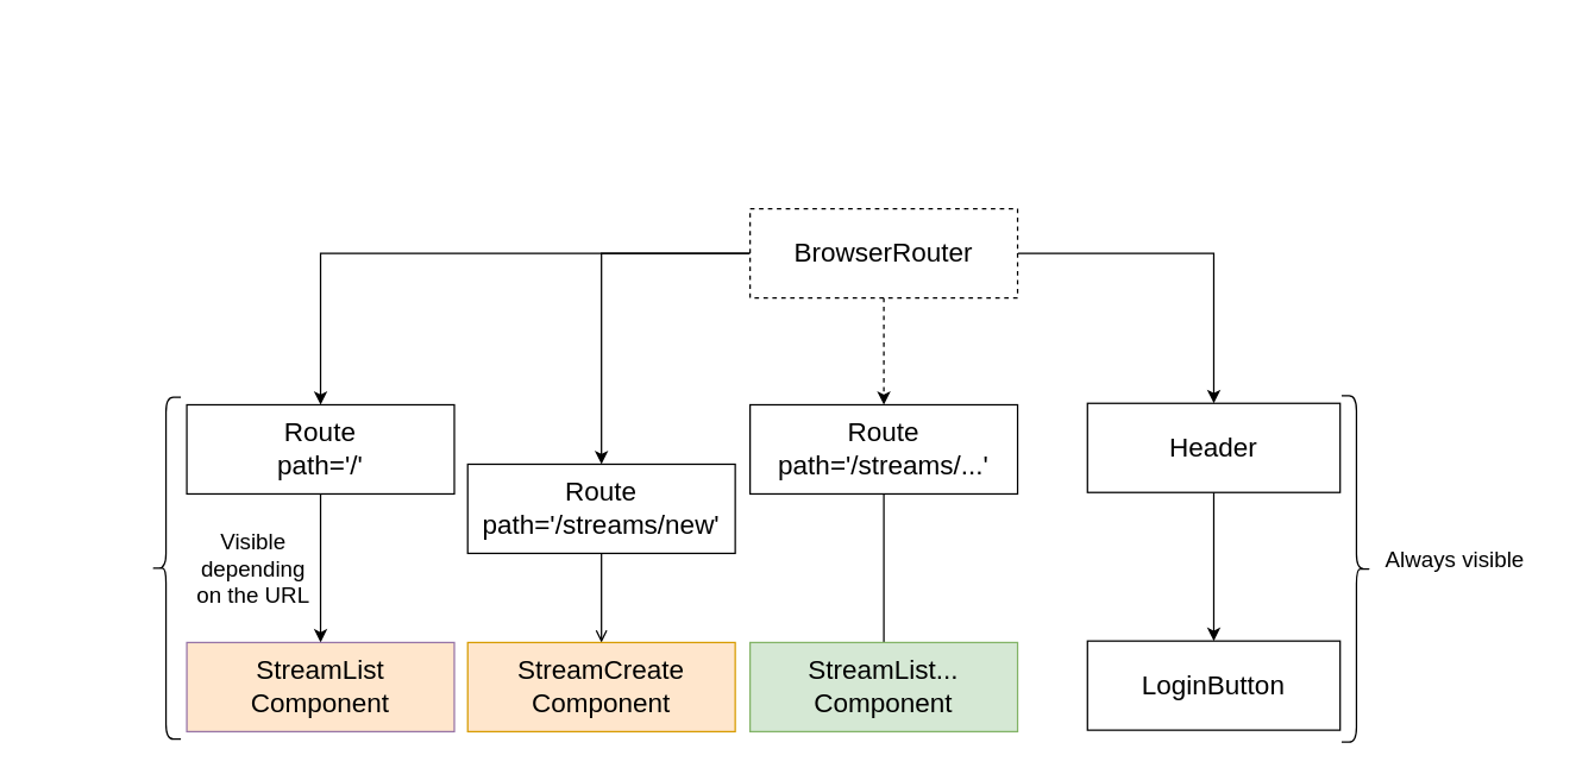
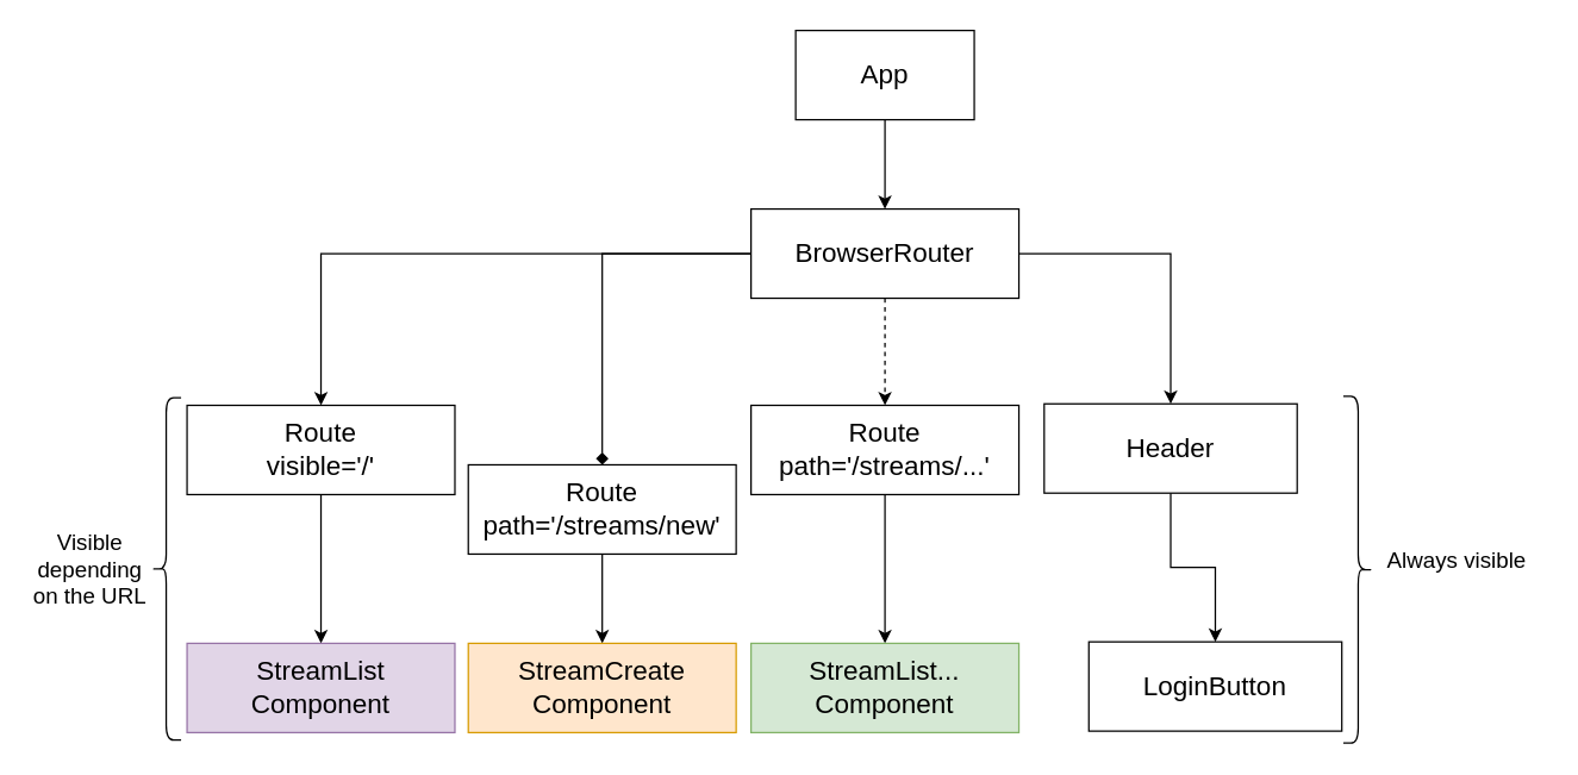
  <mxCell id="0" />
  <mxCell id="1" parent="0" />
  <mxCell id="2" style="edgeStyle=orthogonalEdgeStyle;rounded=0;orthogonalLoop=1;jettySize=auto;html=1;entryX=0.5;entryY=0;entryDx=0;entryDy=0;fontSize=18;exitX=1;exitY=0.5;exitDx=0;exitDy=0;" parent="1" source="10" target="6" edge="1"><mxGeometry relative="1" as="geometry" /></mxCell>
+ <mxCell id="3" style="edgeStyle=orthogonalEdgeStyle;rounded=0;orthogonalLoop=1;jettySize=auto;html=1;fontSize=18;" parent="1" source="4" target="10" edge="1"><mxGeometry relative="1" as="geometry" /></mxCell>
+ <mxCell id="4" value="&lt;font style=&quot;font-size: 18px;&quot;&gt;App&lt;/font&gt;" style="rounded=0;whiteSpace=wrap;html=1;" parent="1" vertex="1"><mxGeometry x="534" y="20" width="120" height="60" as="geometry" /></mxCell>
  <mxCell id="5" style="edgeStyle=orthogonalEdgeStyle;rounded=0;orthogonalLoop=1;jettySize=auto;html=1;entryX=0.5;entryY=0;entryDx=0;entryDy=0;fontSize=18;" parent="1" source="6" target="15" edge="1"><mxGeometry relative="1" as="geometry" /></mxCell>
- <mxCell id="6" value="&lt;font style=&quot;font-size: 18px;&quot;&gt;Header&lt;/font&gt;" style="rounded=0;whiteSpace=wrap;html=1;" parent="1" vertex="1"><mxGeometry x="731" y="271" width="170" height="60" as="geometry" /></mxCell>
+ <mxCell id="6" value="&lt;font style=&quot;font-size: 18px;&quot;&gt;Header&lt;/font&gt;" style="rounded=0;whiteSpace=wrap;html=1;" parent="1" vertex="1"><mxGeometry x="701" y="271" width="170" height="60" as="geometry" /></mxCell>
  <mxCell id="7" style="edgeStyle=orthogonalEdgeStyle;rounded=0;orthogonalLoop=1;jettySize=auto;html=1;entryX=0.5;entryY=0;entryDx=0;entryDy=0;fontSize=18;" parent="1" source="10" target="14" edge="1"><mxGeometry relative="1" as="geometry" /></mxCell>
- <mxCell id="8" style="edgeStyle=orthogonalEdgeStyle;rounded=0;orthogonalLoop=1;jettySize=auto;html=1;fontSize=18;" parent="1" source="10" target="12" edge="1"><mxGeometry relative="1" as="geometry" /></mxCell>
+ <mxCell id="8" style="edgeStyle=orthogonalEdgeStyle;rounded=0;orthogonalLoop=1;jettySize=auto;html=1;fontSize=18;endArrow=diamond;" parent="1" source="10" target="12" edge="1"><mxGeometry relative="1" as="geometry" /></mxCell>
  <mxCell id="9" style="edgeStyle=orthogonalEdgeStyle;rounded=0;orthogonalLoop=1;jettySize=auto;html=1;fontSize=15;entryX=0.5;entryY=0;entryDx=0;entryDy=0;dashed=1;" parent="1" source="10" target="23" edge="1"><mxGeometry relative="1" as="geometry"><mxPoint x="603" y="400" as="targetPoint" /></mxGeometry></mxCell>
- <mxCell id="10" value="&lt;font style=&quot;font-size: 18px;&quot;&gt;BrowserRouter&lt;/font&gt;" style="rounded=0;whiteSpace=wrap;html=1;dashed=1;" parent="1" vertex="1"><mxGeometry x="504" y="140" width="180" height="60" as="geometry" /></mxCell>
- <mxCell id="11" style="edgeStyle=orthogonalEdgeStyle;rounded=0;orthogonalLoop=1;jettySize=auto;html=1;fontSize=18;endArrow=open;" parent="1" source="12" target="17" edge="1"><mxGeometry relative="1" as="geometry" /></mxCell>
+ <mxCell id="10" value="&lt;font style=&quot;font-size: 18px;&quot;&gt;BrowserRouter&lt;/font&gt;" style="rounded=0;whiteSpace=wrap;html=1;" parent="1" vertex="1"><mxGeometry x="504" y="140" width="180" height="60" as="geometry" /></mxCell>
+ <mxCell id="11" style="edgeStyle=orthogonalEdgeStyle;rounded=0;orthogonalLoop=1;jettySize=auto;html=1;fontSize=18;" parent="1" source="12" target="17" edge="1"><mxGeometry relative="1" as="geometry" /></mxCell>
  <mxCell id="12" value="&lt;font style=&quot;font-size: 18px;&quot;&gt;Route&lt;br&gt;path='/streams/new'&lt;br&gt;&lt;/font&gt;" style="rounded=0;whiteSpace=wrap;html=1;" parent="1" vertex="1"><mxGeometry x="314" y="312" width="180" height="60" as="geometry" /></mxCell>
  <mxCell id="13" style="edgeStyle=orthogonalEdgeStyle;rounded=0;orthogonalLoop=1;jettySize=auto;html=1;entryX=0.5;entryY=0;entryDx=0;entryDy=0;fontSize=18;" parent="1" source="14" target="16" edge="1"><mxGeometry relative="1" as="geometry" /></mxCell>
- <mxCell id="14" value="&lt;font style=&quot;font-size: 18px;&quot;&gt;Route&lt;br&gt;path='/'&lt;br&gt;&lt;/font&gt;" style="rounded=0;whiteSpace=wrap;html=1;" parent="1" vertex="1"><mxGeometry x="125" y="272" width="180" height="60" as="geometry" /></mxCell>
+ <mxCell id="14" value="&lt;font style=&quot;font-size: 18px;&quot;&gt;Route&lt;br&gt;visible='/'&lt;br&gt;&lt;/font&gt;" style="rounded=0;whiteSpace=wrap;html=1;" parent="1" vertex="1"><mxGeometry x="125" y="272" width="180" height="60" as="geometry" /></mxCell>
  <mxCell id="15" value="&lt;font style=&quot;font-size: 18px;&quot;&gt;LoginButton&lt;br&gt;&lt;/font&gt;" style="rounded=0;whiteSpace=wrap;html=1;" parent="1" vertex="1"><mxGeometry x="731" y="431" width="170" height="60" as="geometry" /></mxCell>
- <mxCell id="16" value="&lt;font style=&quot;font-size: 18px;&quot;&gt;StreamList&lt;br&gt;Component&lt;br&gt;&lt;/font&gt;" style="rounded=0;whiteSpace=wrap;html=1;fillColor=#ffe6cc;strokeColor=#9673a6;" parent="1" vertex="1"><mxGeometry x="125" y="432" width="180" height="60" as="geometry" /></mxCell>
+ <mxCell id="16" value="&lt;font style=&quot;font-size: 18px;&quot;&gt;StreamList&lt;br&gt;Component&lt;br&gt;&lt;/font&gt;" style="rounded=0;whiteSpace=wrap;html=1;fillColor=#e1d5e7;strokeColor=#9673a6;" parent="1" vertex="1"><mxGeometry x="125" y="432" width="180" height="60" as="geometry" /></mxCell>
  <mxCell id="17" value="&lt;font style=&quot;font-size: 18px;&quot;&gt;StreamCreate&lt;br&gt;Component&lt;br&gt;&lt;/font&gt;" style="rounded=0;whiteSpace=wrap;html=1;fillColor=#ffe6cc;strokeColor=#d79b00;" parent="1" vertex="1"><mxGeometry x="314" y="432" width="180" height="60" as="geometry" /></mxCell>
  <mxCell id="18" value="" style="shape=curlyBracket;whiteSpace=wrap;html=1;rounded=1;flipH=1;fontSize=18;" parent="1" vertex="1"><mxGeometry x="902" y="266" width="20" height="233" as="geometry" /></mxCell>
  <mxCell id="19" value="&lt;font style=&quot;font-size: 15px;&quot;&gt;Always visible&lt;/font&gt;" style="text;html=1;align=center;verticalAlign=middle;resizable=0;points=[];autosize=1;strokeColor=none;fillColor=none;fontSize=18;" parent="1" vertex="1"><mxGeometry x="918" y="356" width="120" height="40" as="geometry" /></mxCell>
  <mxCell id="20" value="" style="shape=curlyBracket;whiteSpace=wrap;html=1;rounded=1;fontSize=15;" parent="1" vertex="1"><mxGeometry x="101" y="267" width="20" height="230" as="geometry" /></mxCell>
- <mxCell id="21" value="Visible&lt;br&gt;depending&lt;br&gt;on the URL" style="text;html=1;strokeColor=none;fillColor=none;align=center;verticalAlign=middle;whiteSpace=wrap;rounded=0;fontSize=15;" parent="1" vertex="1"><mxGeometry x="130" y="367" width="80" height="30" as="geometry" /></mxCell>
- <mxCell id="22" style="edgeStyle=orthogonalEdgeStyle;rounded=0;orthogonalLoop=1;jettySize=auto;html=1;fontSize=18;endArrow=none;" parent="1" source="23" target="24" edge="1"><mxGeometry relative="1" as="geometry" /></mxCell>
+ <mxCell id="21" value="Visible&lt;br&gt;depending&lt;br&gt;on the URL" style="text;html=1;strokeColor=none;fillColor=none;align=center;verticalAlign=middle;whiteSpace=wrap;rounded=0;fontSize=15;" parent="1" vertex="1"><mxGeometry x="20" y="367" width="80" height="30" as="geometry" /></mxCell>
+ <mxCell id="22" style="edgeStyle=orthogonalEdgeStyle;rounded=0;orthogonalLoop=1;jettySize=auto;html=1;fontSize=18;" parent="1" source="23" target="24" edge="1"><mxGeometry relative="1" as="geometry" /></mxCell>
  <mxCell id="23" value="&lt;font style=&quot;font-size: 18px;&quot;&gt;Route&lt;br&gt;path='/streams/...'&lt;br&gt;&lt;/font&gt;" style="rounded=0;whiteSpace=wrap;html=1;" parent="1" vertex="1"><mxGeometry x="504" y="272" width="180" height="60" as="geometry" /></mxCell>
  <mxCell id="24" value="&lt;font style=&quot;font-size: 18px;&quot;&gt;StreamList...&lt;br&gt;Component&lt;br&gt;&lt;/font&gt;" style="rounded=0;whiteSpace=wrap;html=1;fillColor=#d5e8d4;strokeColor=#82b366;" parent="1" vertex="1"><mxGeometry x="504" y="432" width="180" height="60" as="geometry" /></mxCell>
